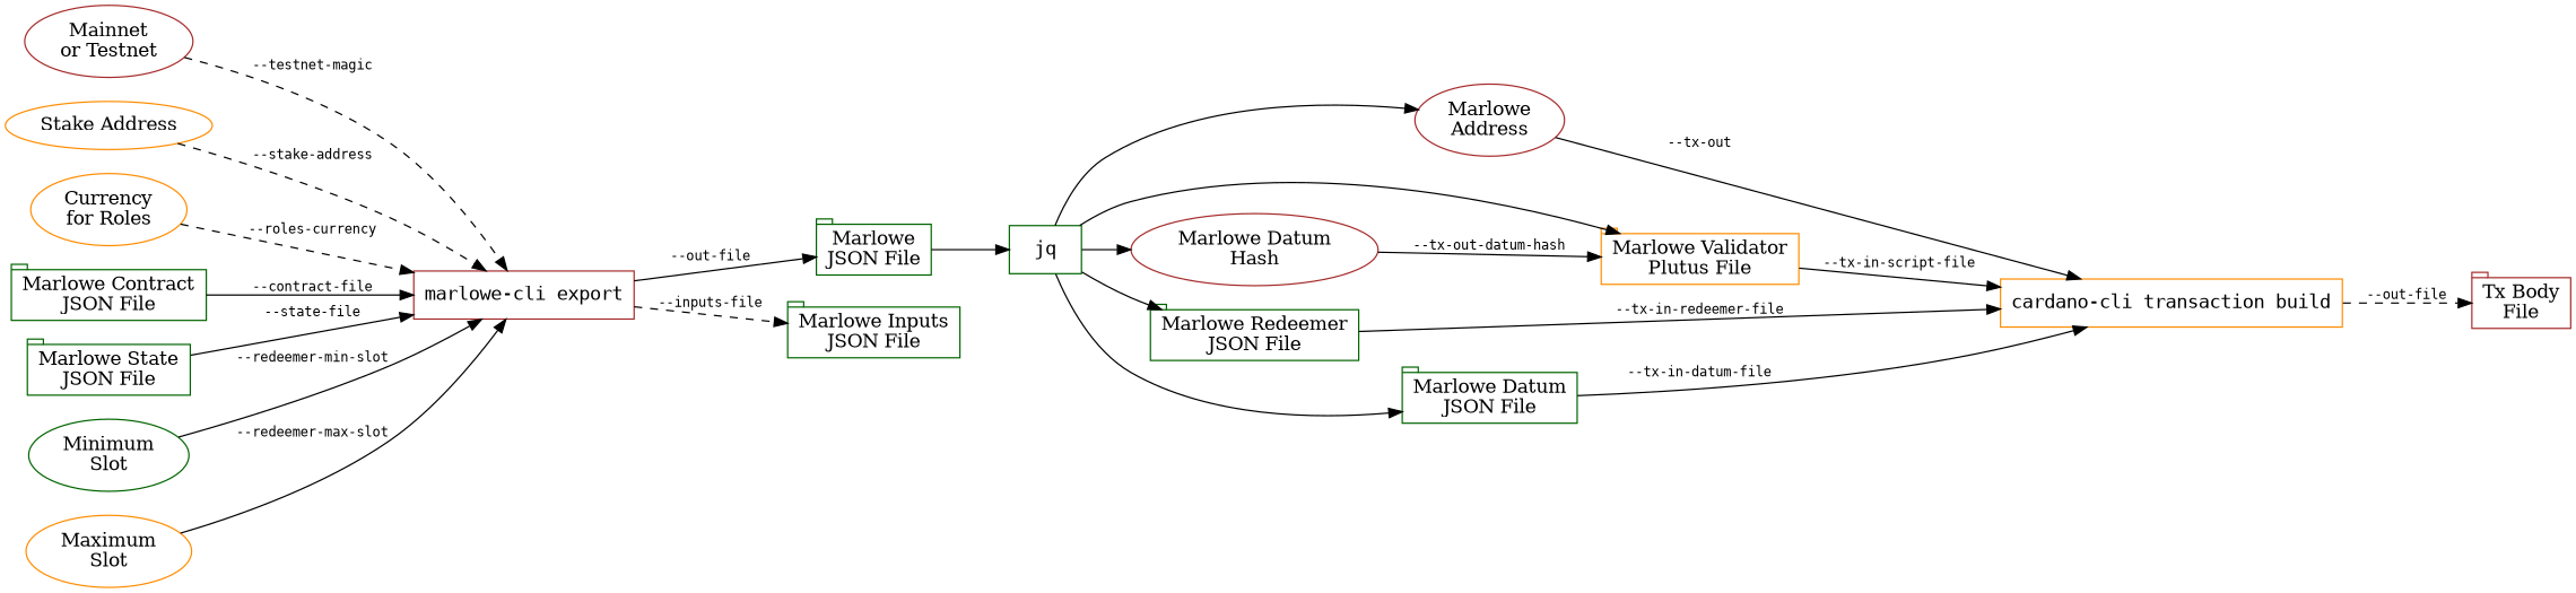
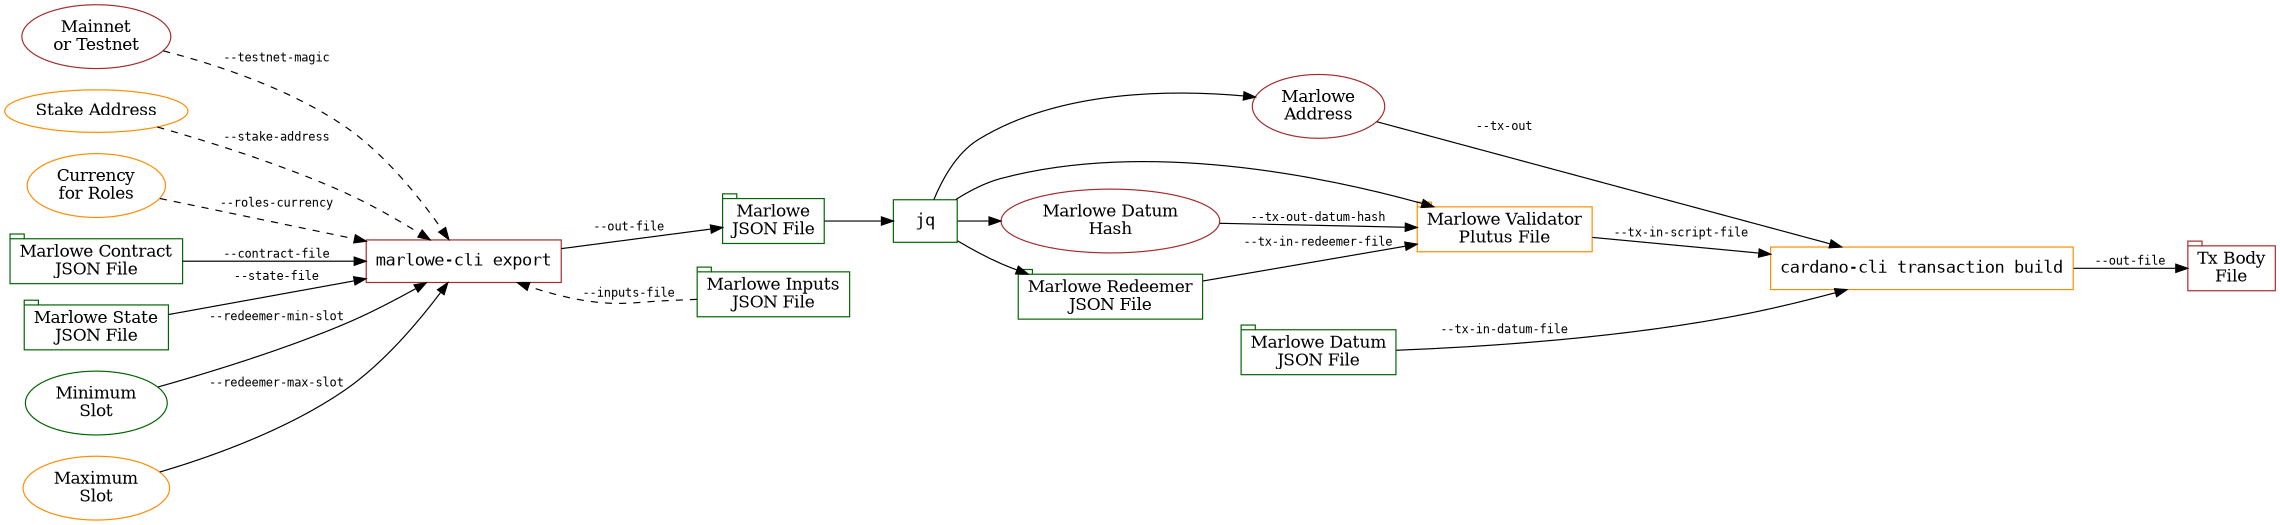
  digraph {
    rankdir=LR
    node [color=darkgreen shape=tab]
    edge [fontname=monospace fontsize=10]
    n1 [color=brown label="Mainnet\nor Testnet" shape=""]
    n2 [color=brown fontname=monospace label="marlowe-cli export" shape=box]
    n3 [label="Marlowe\nJSON File"]
    n4 [color=darkorange label="Stake Address" shape=""]
    n5 [color=darkorange label="Currency\nfor Roles" shape=""]
    n6 [label="Marlowe Contract\nJSON File"]
    n7 [label="Marlowe State\nJSON File"]
    n8 [label="Marlowe Inputs\nJSON File"]
    n9 [label="Minimum\nSlot" shape=""]
    n10 [color=darkorange label="Maximum\nSlot" shape=""]
    n11 [fontname=monospace label=jq shape=box]
    n12 [color=brown label="Marlowe\nAddress" shape=""]
    n13 [color=darkorange label="Marlowe Validator\nPlutus File"]
    n14 [label="Marlowe Datum\nJSON File"]
    n15 [color=brown label="Marlowe Datum\nHash" shape=""]
    n16 [label="Marlowe Redeemer\nJSON File"]
    n17 [color=darkorange fontname=monospace label="cardano-cli transaction build" shape=box]
    n18 [color=brown label="Tx Body\nFile"]
    n1 -> n2 [label="--testnet-magic" style=dashed]
    n2 -> n3 [label="--out-file"]
    n3 -> n11 [fontname="" fontsize=""]
    n4 -> n2 [label="--stake-address" style=dashed]
    n5 -> n2 [label="--roles-currency" style=dashed]
    n6 -> n2 [label="--contract-file"]
    n7 -> n2 [label="--state-file"]
-   n2 -> n8 [label="--inputs-file" style=dashed]
+   n8 -> n2 [label="--inputs-file" style=dashed]
    n9 -> n2 [label="--redeemer-min-slot"]
    n10 -> n2 [label="--redeemer-max-slot"]
    n11 -> n12 [fontname="" fontsize=""]
    n11 -> n13 [fontname="" fontsize=""]
-   n11 -> n14 [fontname="" fontsize=""]
    n11 -> n15 [fontname="" fontsize=""]
    n11 -> n16 [fontname="" fontsize=""]
    n12 -> n17 [label="--tx-out"]
    n13 -> n17 [label="--tx-in-script-file"]
    n14 -> n17 [label="--tx-in-datum-file"]
    n15 -> n13 [label="--tx-out-datum-hash"]
-   n16 -> n17 [label="--tx-in-redeemer-file"]
-   n17 -> n18 [label="--out-file" style=dashed]
+   n16 -> n13 [label="--tx-in-redeemer-file"]
+   n17 -> n18 [label="--out-file"]
  }
